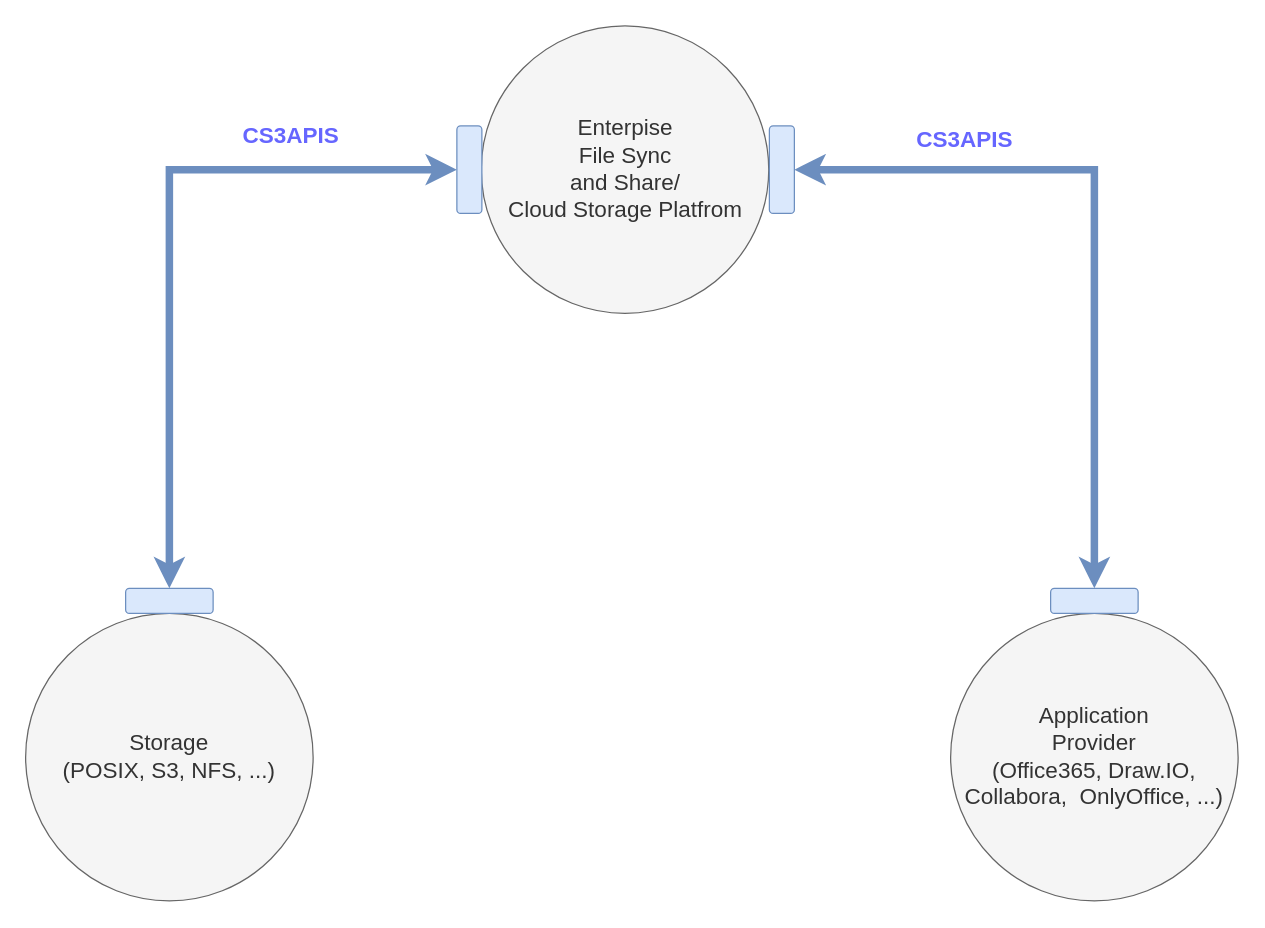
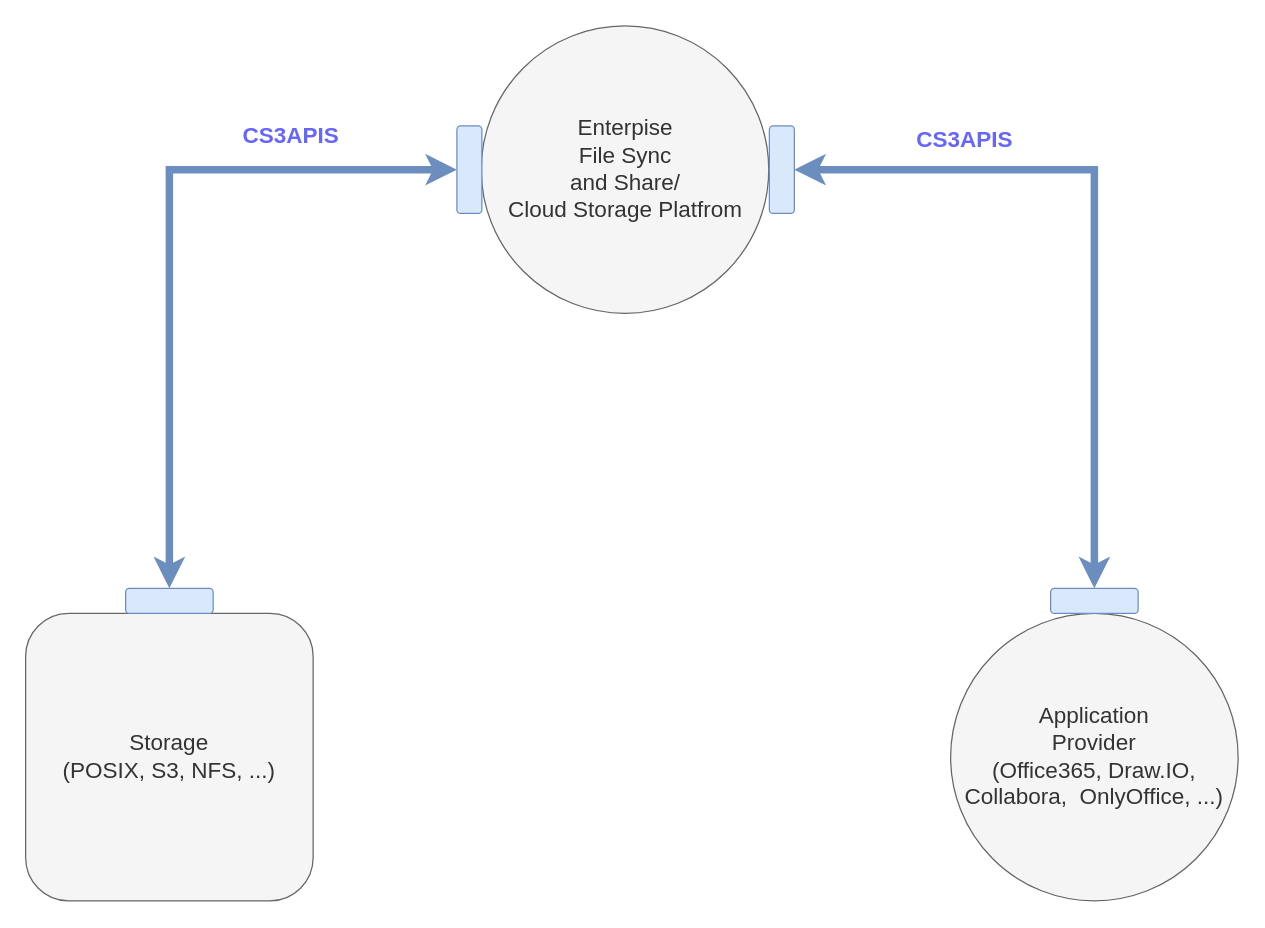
  <mxCell id="0" />
  <mxCell id="1" parent="0" />
- <mxCell id="2" value="&lt;font style=&quot;font-size: 18px&quot;&gt;Storage&lt;br&gt;(POSIX, S3, NFS, ...)&lt;br&gt;&lt;/font&gt;" style="ellipse;whiteSpace=wrap;html=1;aspect=fixed;fillColor=#f5f5f5;strokeColor=#666666;fontColor=#333333;" parent="1" vertex="1"><mxGeometry x="20" y="490" width="230" height="230" as="geometry" /></mxCell>
+ <mxCell id="2" value="&lt;font style=&quot;font-size: 18px&quot;&gt;Storage&lt;br&gt;(POSIX, S3, NFS, ...)&lt;br&gt;&lt;/font&gt;" style="whiteSpace=wrap;html=1;aspect=fixed;fillColor=#f5f5f5;strokeColor=#666666;fontColor=#333333;rounded=1;" parent="1" vertex="1"><mxGeometry x="20" y="490" width="230" height="230" as="geometry" /></mxCell>
  <mxCell id="3" value="&lt;font style=&quot;font-size: 18px&quot;&gt;Application&lt;br&gt;Provider&lt;br&gt;(Office365, Draw.IO, Collabora,&amp;nbsp; OnlyOffice, ...)&lt;br&gt;&lt;/font&gt;" style="ellipse;whiteSpace=wrap;html=1;aspect=fixed;fillColor=#f5f5f5;strokeColor=#666666;fontColor=#333333;" parent="1" vertex="1"><mxGeometry x="760" y="490" width="230" height="230" as="geometry" /></mxCell>
  <mxCell id="4" value="&lt;font style=&quot;font-size: 18px&quot;&gt;Enterpise&lt;br&gt;File Sync&lt;br&gt;and Share/&lt;br&gt;Cloud Storage Platfrom&lt;/font&gt;" style="ellipse;whiteSpace=wrap;html=1;aspect=fixed;fillColor=#f5f5f5;strokeColor=#666666;fontColor=#333333;" parent="1" vertex="1"><mxGeometry x="384.5" y="20" width="230" height="230" as="geometry" /></mxCell>
  <mxCell id="5" style="edgeStyle=orthogonalEdgeStyle;rounded=0;orthogonalLoop=1;jettySize=auto;html=1;startArrow=classic;startFill=1;strokeWidth=6;strokeColor=#6c8ebf;fillColor=#dae8fc;" parent="1" source="6" target="7" edge="1"><mxGeometry relative="1" as="geometry" /></mxCell>
  <mxCell id="6" value="" style="rounded=1;whiteSpace=wrap;html=1;rotation=90;fillColor=#dae8fc;strokeColor=#6c8ebf;" parent="1" vertex="1"><mxGeometry x="340" y="125" width="70" height="20" as="geometry" /></mxCell>
  <mxCell id="7" value="" style="rounded=1;whiteSpace=wrap;html=1;rotation=-180;fillColor=#dae8fc;strokeColor=#6c8ebf;" parent="1" vertex="1"><mxGeometry x="100" y="470" width="70" height="20" as="geometry" /></mxCell>
  <mxCell id="8" style="edgeStyle=orthogonalEdgeStyle;rounded=0;orthogonalLoop=1;jettySize=auto;html=1;entryX=0.5;entryY=1;entryDx=0;entryDy=0;startArrow=classic;startFill=1;strokeColor=#6c8ebf;strokeWidth=6;fillColor=#dae8fc;" parent="1" source="10" target="11" edge="1"><mxGeometry relative="1" as="geometry" /></mxCell>
  <mxCell id="9" value="&lt;font style=&quot;font-size: 18px&quot; color=&quot;#6666ff&quot;&gt;&lt;b&gt;CS3APIS&lt;/b&gt;&lt;/font&gt;" style="text;html=1;resizable=0;points=[];align=center;verticalAlign=middle;labelBackgroundColor=#ffffff;" parent="8" vertex="1" connectable="0"><mxGeometry x="-0.64" y="2" relative="1" as="geometry"><mxPoint x="31.5" y="-23" as="offset" /></mxGeometry></mxCell>
  <mxCell id="10" value="" style="rounded=1;whiteSpace=wrap;html=1;rotation=90;fillColor=#dae8fc;strokeColor=#6c8ebf;" parent="1" vertex="1"><mxGeometry x="590" y="125" width="70" height="20" as="geometry" /></mxCell>
  <mxCell id="11" value="" style="rounded=1;whiteSpace=wrap;html=1;rotation=-180;fillColor=#dae8fc;strokeColor=#6c8ebf;" parent="1" vertex="1"><mxGeometry x="840" y="470" width="70" height="20" as="geometry" /></mxCell>
  <mxCell id="12" value="&lt;font style=&quot;font-size: 18px&quot; color=&quot;#6666ff&quot;&gt;&lt;b&gt;CS3APIS&lt;/b&gt;&lt;/font&gt;" style="text;html=1;resizable=0;points=[];align=center;verticalAlign=middle;labelBackgroundColor=#ffffff;" parent="1" vertex="1" connectable="0"><mxGeometry x="150.03" y="120.053" as="geometry"><mxPoint x="81.5" y="-13" as="offset" /></mxGeometry></mxCell>
